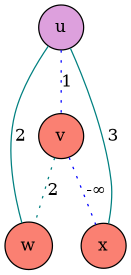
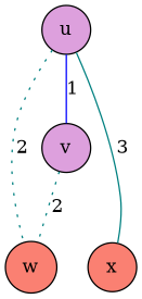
  graph {
    node [fillcolor=plum shape=circle style=filled]
    edge [color=teal]
    u
-   v [fillcolor=salmon]
+   v
    w [fillcolor=salmon]
    x [fillcolor=salmon]
-   u -- v [color=blue label=1 style=dotted]
-   u -- w [label=2]
+   u -- v [color=blue label=1]
+   u -- w [label=2 style=dotted]
    u -- x [label=3]
    v -- w [label=2 style=dotted]
-   v -- x [color=blue label="-∞" style=dotted]
  }
